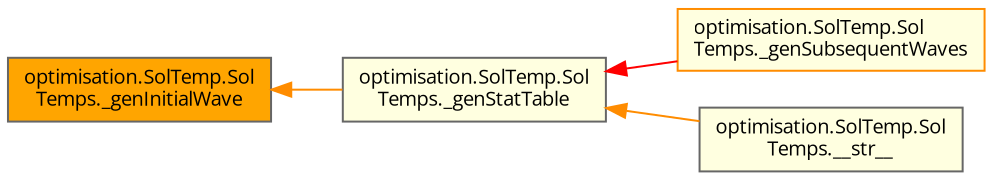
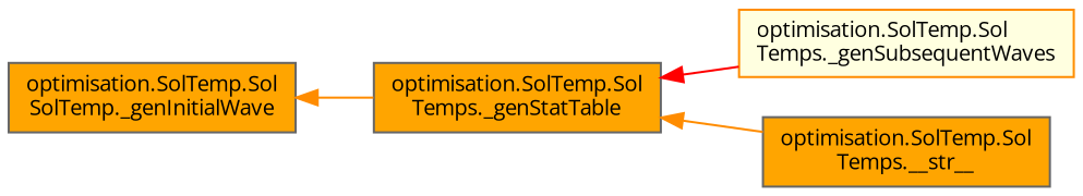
  digraph {
    fontname="Open Sans"
    rankdir=LR
    node [color=gray40 fillcolor=lightyellow fontname="Open Sans" fontsize=10 shape=record style=filled]
    edge [color=darkorange dir=back fontname="Open Sans" fontsize=10 labelfontname=Helvetica labelfontsize=10 style=solid]
-   n1 [fontcolor=black height=0.2 label="optimisation.SolTemp.Sol\lTemps._genStatTable" width=0.4]
+   n1 [fillcolor=orange fontcolor=black height=0.2 label="optimisation.SolTemp.Sol\lTemps._genStatTable" width=0.4]
    n2 [color=darkorange height=0.2 label="optimisation.SolTemp.Sol\lTemps._genSubsequentWaves" width=0.4]
-   n3 [height=0.2 label="optimisation.SolTemp.Sol\lTemps.__str__" width=0.4]
-   n4 [fillcolor=orange height=0.2 label="optimisation.SolTemp.Sol\lTemps._genInitialWave" width=0.4]
+   n3 [fillcolor=orange height=0.2 label="optimisation.SolTemp.Sol\lTemps.__str__" width=0.4]
+   n4 [fillcolor=orange height=0.2 label="optimisation.SolTemp.Sol\lSolTemp._genInitialWave" width=0.4]
    n1 -> n2 [color=red]
    n1 -> n3
    n4 -> n1
  }
